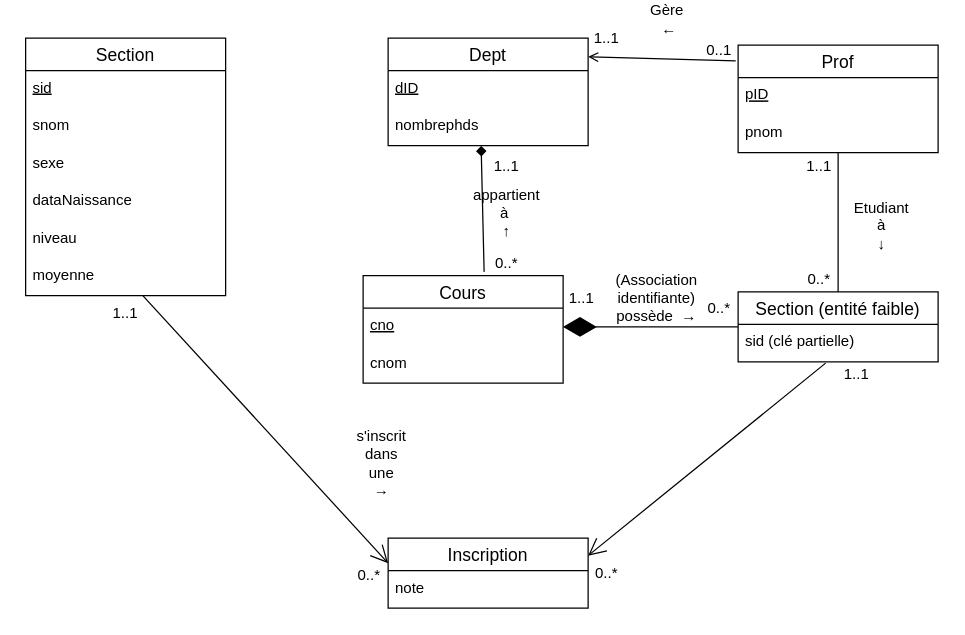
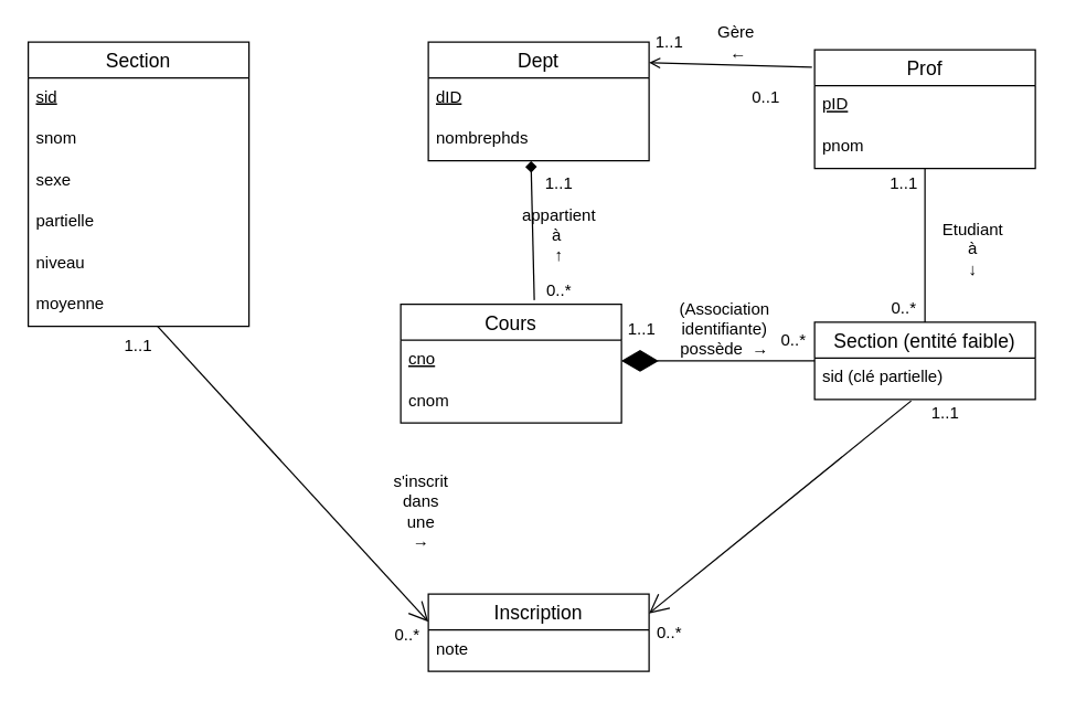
  <mxCell id="0" />
  <mxCell id="1" parent="0" />
  <mxCell id="2" value="Section" style="swimlane;fontStyle=0;childLayout=stackLayout;horizontal=1;startSize=26;horizontalStack=0;resizeParent=1;resizeParentMax=0;resizeLast=0;collapsible=1;marginBottom=0;align=center;fontSize=14;" vertex="1" parent="1"><mxGeometry x="20" y="30" width="160" height="206" as="geometry" /></mxCell>
  <mxCell id="3" value="sid" style="text;strokeColor=none;fillColor=none;spacingLeft=4;spacingRight=4;overflow=hidden;rotatable=0;points=[[0,0.5],[1,0.5]];portConstraint=eastwest;fontSize=12;fontStyle=4" vertex="1" parent="2"><mxGeometry y="26" width="160" height="30" as="geometry" /></mxCell>
  <mxCell id="4" value="snom" style="text;strokeColor=none;fillColor=none;spacingLeft=4;spacingRight=4;overflow=hidden;rotatable=0;points=[[0,0.5],[1,0.5]];portConstraint=eastwest;fontSize=12;" vertex="1" parent="2"><mxGeometry y="56" width="160" height="30" as="geometry" /></mxCell>
  <mxCell id="5" value="sexe" style="text;strokeColor=none;fillColor=none;spacingLeft=4;spacingRight=4;overflow=hidden;rotatable=0;points=[[0,0.5],[1,0.5]];portConstraint=eastwest;fontSize=12;" vertex="1" parent="2"><mxGeometry y="86" width="160" height="30" as="geometry" /></mxCell>
- <mxCell id="6" value="dataNaissance" style="text;strokeColor=none;fillColor=none;spacingLeft=4;spacingRight=4;overflow=hidden;rotatable=0;points=[[0,0.5],[1,0.5]];portConstraint=eastwest;fontSize=12;" vertex="1" parent="2"><mxGeometry y="116" width="160" height="30" as="geometry" /></mxCell>
+ <mxCell id="6" value="partielle" style="text;strokeColor=none;fillColor=none;spacingLeft=4;spacingRight=4;overflow=hidden;rotatable=0;points=[[0,0.5],[1,0.5]];portConstraint=eastwest;fontSize=12;" vertex="1" parent="2"><mxGeometry y="116" width="160" height="30" as="geometry" /></mxCell>
  <mxCell id="7" value="niveau" style="text;strokeColor=none;fillColor=none;spacingLeft=4;spacingRight=4;overflow=hidden;rotatable=0;points=[[0,0.5],[1,0.5]];portConstraint=eastwest;fontSize=12;" vertex="1" parent="2"><mxGeometry y="146" width="160" height="30" as="geometry" /></mxCell>
  <mxCell id="8" value="moyenne" style="text;strokeColor=none;fillColor=none;spacingLeft=4;spacingRight=4;overflow=hidden;rotatable=0;points=[[0,0.5],[1,0.5]];portConstraint=eastwest;fontSize=12;" vertex="1" parent="2"><mxGeometry y="176" width="160" height="30" as="geometry" /></mxCell>
  <mxCell id="9" value="Dept" style="swimlane;fontStyle=0;childLayout=stackLayout;horizontal=1;startSize=26;horizontalStack=0;resizeParent=1;resizeParentMax=0;resizeLast=0;collapsible=1;marginBottom=0;align=center;fontSize=14;" vertex="1" parent="1"><mxGeometry x="310" y="30" width="160" height="86" as="geometry" /></mxCell>
  <mxCell id="10" value="dID" style="text;strokeColor=none;fillColor=none;spacingLeft=4;spacingRight=4;overflow=hidden;rotatable=0;points=[[0,0.5],[1,0.5]];portConstraint=eastwest;fontSize=12;fontStyle=4" vertex="1" parent="9"><mxGeometry y="26" width="160" height="30" as="geometry" /></mxCell>
  <mxCell id="11" value="nombrephds" style="text;strokeColor=none;fillColor=none;spacingLeft=4;spacingRight=4;overflow=hidden;rotatable=0;points=[[0,0.5],[1,0.5]];portConstraint=eastwest;fontSize=12;" vertex="1" parent="9"><mxGeometry y="56" width="160" height="30" as="geometry" /></mxCell>
  <mxCell id="12" value="Prof" style="swimlane;fontStyle=0;childLayout=stackLayout;horizontal=1;startSize=26;horizontalStack=0;resizeParent=1;resizeParentMax=0;resizeLast=0;collapsible=1;marginBottom=0;align=center;fontSize=14;" vertex="1" parent="1"><mxGeometry x="590" y="35.5" width="160" height="86" as="geometry" /></mxCell>
  <mxCell id="13" value="pID" style="text;strokeColor=none;fillColor=none;spacingLeft=4;spacingRight=4;overflow=hidden;rotatable=0;points=[[0,0.5],[1,0.5]];portConstraint=eastwest;fontSize=12;fontStyle=4" vertex="1" parent="12"><mxGeometry y="26" width="160" height="30" as="geometry" /></mxCell>
  <mxCell id="14" value="pnom" style="text;strokeColor=none;fillColor=none;spacingLeft=4;spacingRight=4;overflow=hidden;rotatable=0;points=[[0,0.5],[1,0.5]];portConstraint=eastwest;fontSize=12;" vertex="1" parent="12"><mxGeometry y="56" width="160" height="30" as="geometry" /></mxCell>
  <mxCell id="15" value="Section (entité faible)" style="swimlane;fontStyle=0;childLayout=stackLayout;horizontal=1;startSize=26;horizontalStack=0;resizeParent=1;resizeParentMax=0;resizeLast=0;collapsible=1;marginBottom=0;align=center;fontSize=14;" vertex="1" parent="1"><mxGeometry x="590" y="233" width="160" height="56" as="geometry" /></mxCell>
  <mxCell id="16" value="sid (clé partielle)" style="text;strokeColor=none;fillColor=none;spacingLeft=4;spacingRight=4;overflow=hidden;rotatable=0;points=[[0,0.5],[1,0.5]];portConstraint=eastwest;fontSize=12;" vertex="1" parent="15"><mxGeometry y="26" width="160" height="30" as="geometry" /></mxCell>
  <mxCell id="17" value="Cours" style="swimlane;fontStyle=0;childLayout=stackLayout;horizontal=1;startSize=26;horizontalStack=0;resizeParent=1;resizeParentMax=0;resizeLast=0;collapsible=1;marginBottom=0;align=center;fontSize=14;" vertex="1" parent="1"><mxGeometry x="290" y="220" width="160" height="86" as="geometry" /></mxCell>
  <mxCell id="18" value="cno" style="text;strokeColor=none;fillColor=none;spacingLeft=4;spacingRight=4;overflow=hidden;rotatable=0;points=[[0,0.5],[1,0.5]];portConstraint=eastwest;fontSize=12;fontStyle=4" vertex="1" parent="17"><mxGeometry y="26" width="160" height="30" as="geometry" /></mxCell>
  <mxCell id="19" value="cnom" style="text;strokeColor=none;fillColor=none;spacingLeft=4;spacingRight=4;overflow=hidden;rotatable=0;points=[[0,0.5],[1,0.5]];portConstraint=eastwest;fontSize=12;" vertex="1" parent="17"><mxGeometry y="56" width="160" height="30" as="geometry" /></mxCell>
  <mxCell id="20" value="" style="endArrow=open;html=1;rounded=0;entryX=1;entryY=0.174;entryDx=0;entryDy=0;entryPerimeter=0;verticalAlign=top;strokeColor=default;exitX=-0.012;exitY=0.147;exitDx=0;exitDy=0;exitPerimeter=0;" edge="1" parent="1" source="12" target="9"><mxGeometry relative="1" as="geometry"><mxPoint x="630" y="45" as="sourcePoint" /><mxPoint x="560" y="160" as="targetPoint" /></mxGeometry></mxCell>
  <mxCell id="21" value="1..1" style="text;strokeColor=none;align=center;fillColor=none;html=1;verticalAlign=middle;whiteSpace=wrap;rounded=0;" vertex="1" parent="1"><mxGeometry x="470" y="20" width="30" height="20" as="geometry" /></mxCell>
- <mxCell id="22" value="0..1" style="text;strokeColor=none;align=center;fillColor=none;html=1;verticalAlign=middle;whiteSpace=wrap;rounded=0;" vertex="1" parent="1"><mxGeometry x="560" y="30" width="30" height="20" as="geometry" /></mxCell>
- <mxCell id="23" value="Gère&amp;nbsp; ←" style="text;strokeColor=none;align=center;fillColor=none;html=1;verticalAlign=middle;whiteSpace=wrap;rounded=0;" vertex="1" parent="1"><mxGeometry x="520" y="5" width="30" height="20" as="geometry" /></mxCell>
+ <mxCell id="22" value="0..1" style="text;strokeColor=none;align=center;fillColor=none;html=1;verticalAlign=middle;whiteSpace=wrap;rounded=0;" vertex="1" parent="1"><mxGeometry x="540" y="60" width="30" height="20" as="geometry" /></mxCell>
+ <mxCell id="23" value="Gère&amp;nbsp; ←" style="text;strokeColor=none;align=center;fillColor=none;html=1;verticalAlign=middle;whiteSpace=wrap;rounded=0;" vertex="1" parent="1"><mxGeometry x="520" y="20" width="30" height="20" as="geometry" /></mxCell>
  <mxCell id="24" value="1..1" style="text;strokeColor=none;align=center;fillColor=none;html=1;verticalAlign=middle;whiteSpace=wrap;rounded=0;" vertex="1" parent="1"><mxGeometry x="390" y="121.5" width="30" height="23" as="geometry" /></mxCell>
  <mxCell id="25" value="0..*" style="text;strokeColor=none;align=center;fillColor=none;html=1;verticalAlign=middle;whiteSpace=wrap;rounded=0;" vertex="1" parent="1"><mxGeometry x="390" y="200" width="30" height="20" as="geometry" /></mxCell>
  <mxCell id="26" value="" style="endArrow=diamondThin;endFill=1;endSize=24;html=1;rounded=0;strokeColor=default;entryX=1;entryY=0.5;entryDx=0;entryDy=0;exitX=0;exitY=0.5;exitDx=0;exitDy=0;" edge="1" parent="1" source="15" target="18"><mxGeometry width="160" relative="1" as="geometry"><mxPoint x="394" y="229" as="sourcePoint" /><mxPoint x="406" y="129" as="targetPoint" /></mxGeometry></mxCell>
  <mxCell id="27" value="1..1" style="text;strokeColor=none;align=center;fillColor=none;html=1;verticalAlign=middle;whiteSpace=wrap;rounded=0;" vertex="1" parent="1"><mxGeometry x="450" y="226" width="30" height="23" as="geometry" /></mxCell>
  <mxCell id="28" value="0..*" style="text;strokeColor=none;align=center;fillColor=none;html=1;verticalAlign=middle;whiteSpace=wrap;rounded=0;" vertex="1" parent="1"><mxGeometry x="560" y="236" width="30" height="20" as="geometry" /></mxCell>
  <mxCell id="29" value="" style="endArrow=none;html=1;rounded=0;exitX=0.5;exitY=0;exitDx=0;exitDy=0;entryX=1;entryY=0;entryDx=0;entryDy=0;" edge="1" parent="1" source="15" target="30"><mxGeometry relative="1" as="geometry"><mxPoint x="193" y="57" as="sourcePoint" /><mxPoint x="690" y="140" as="targetPoint" /></mxGeometry></mxCell>
  <mxCell id="30" value="1..1" style="text;strokeColor=none;align=center;fillColor=none;html=1;verticalAlign=middle;whiteSpace=wrap;rounded=0;" vertex="1" parent="1"><mxGeometry x="640" y="121.5" width="30" height="23" as="geometry" /></mxCell>
  <mxCell id="31" value="0..*" style="text;strokeColor=none;align=center;fillColor=none;html=1;verticalAlign=middle;whiteSpace=wrap;rounded=0;" vertex="1" parent="1"><mxGeometry x="640" y="213" width="30" height="20" as="geometry" /></mxCell>
  <mxCell id="32" value="appartient à&amp;nbsp;&lt;br&gt;↑" style="text;strokeColor=none;align=center;fillColor=none;html=1;verticalAlign=middle;whiteSpace=wrap;rounded=0;" vertex="1" parent="1"><mxGeometry x="390" y="160" width="30" height="20" as="geometry" /></mxCell>
  <mxCell id="33" value="(Association identifiante)&lt;br&gt;possède&amp;nbsp; →" style="text;strokeColor=none;align=center;fillColor=none;html=1;verticalAlign=middle;whiteSpace=wrap;rounded=0;" vertex="1" parent="1"><mxGeometry x="510" y="227.5" width="30" height="20" as="geometry" /></mxCell>
  <mxCell id="34" value="" style="endArrow=diamond;html=1;rounded=0;entryX=0.465;entryY=1.007;entryDx=0;entryDy=0;entryPerimeter=0;exitX=0.605;exitY=-0.035;exitDx=0;exitDy=0;exitPerimeter=0;" edge="1" parent="1" source="17" target="11"><mxGeometry relative="1" as="geometry"><mxPoint x="193" y="57" as="sourcePoint" /><mxPoint x="319" y="53" as="targetPoint" /></mxGeometry></mxCell>
  <mxCell id="35" value="Etudiant à&lt;br&gt;↓" style="text;strokeColor=none;align=center;fillColor=none;html=1;verticalAlign=middle;whiteSpace=wrap;rounded=0;" vertex="1" parent="1"><mxGeometry x="690" y="170" width="30" height="20" as="geometry" /></mxCell>
  <mxCell id="36" value="Inscription" style="swimlane;fontStyle=0;childLayout=stackLayout;horizontal=1;startSize=26;horizontalStack=0;resizeParent=1;resizeParentMax=0;resizeLast=0;collapsible=1;marginBottom=0;align=center;fontSize=14;" vertex="1" parent="1"><mxGeometry x="310" y="430" width="160" height="56" as="geometry" /></mxCell>
  <mxCell id="37" value="note" style="text;strokeColor=none;fillColor=none;spacingLeft=4;spacingRight=4;overflow=hidden;rotatable=0;points=[[0,0.5],[1,0.5]];portConstraint=eastwest;fontSize=12;fontStyle=0" vertex="1" parent="36"><mxGeometry y="26" width="160" height="30" as="geometry" /></mxCell>
  <mxCell id="38" value="s'inscrit&lt;br&gt;dans une&lt;br&gt;→" style="text;strokeColor=none;align=center;fillColor=none;html=1;verticalAlign=middle;whiteSpace=wrap;rounded=0;" vertex="1" parent="1"><mxGeometry x="290" y="360" width="30" height="20" as="geometry" /></mxCell>
  <mxCell id="39" value="1..1" style="text;strokeColor=none;align=center;fillColor=none;html=1;verticalAlign=middle;whiteSpace=wrap;rounded=0;" vertex="1" parent="1"><mxGeometry x="670" y="289" width="30" height="20" as="geometry" /></mxCell>
  <mxCell id="40" value="1..1" style="text;strokeColor=none;align=center;fillColor=none;html=1;verticalAlign=middle;whiteSpace=wrap;rounded=0;" vertex="1" parent="1"><mxGeometry x="85" y="240" width="30" height="20" as="geometry" /></mxCell>
  <mxCell id="41" value="0..*" style="text;strokeColor=none;align=center;fillColor=none;html=1;verticalAlign=middle;whiteSpace=wrap;rounded=0;" vertex="1" parent="1"><mxGeometry x="470" y="448" width="30" height="20" as="geometry" /></mxCell>
  <mxCell id="42" value="0..*" style="text;strokeColor=none;align=center;fillColor=none;html=1;verticalAlign=middle;whiteSpace=wrap;rounded=0;" vertex="1" parent="1"><mxGeometry x="280" y="450" width="30" height="20" as="geometry" /></mxCell>
  <mxCell id="43" value="" style="endArrow=open;endFill=1;endSize=12;html=1;rounded=0;strokeColor=default;entryX=1;entryY=0;entryDx=0;entryDy=0;" edge="1" parent="1" source="8" target="42"><mxGeometry width="160" relative="1" as="geometry"><mxPoint x="50" y="410" as="sourcePoint" /><mxPoint x="210" y="410" as="targetPoint" /></mxGeometry></mxCell>
  <mxCell id="44" value="" style="endArrow=open;endFill=1;endSize=12;html=1;rounded=0;strokeColor=default;entryX=1;entryY=0.25;entryDx=0;entryDy=0;" edge="1" parent="1" target="36"><mxGeometry width="160" relative="1" as="geometry"><mxPoint x="660" y="290" as="sourcePoint" /><mxPoint x="696" y="503" as="targetPoint" /></mxGeometry></mxCell>
